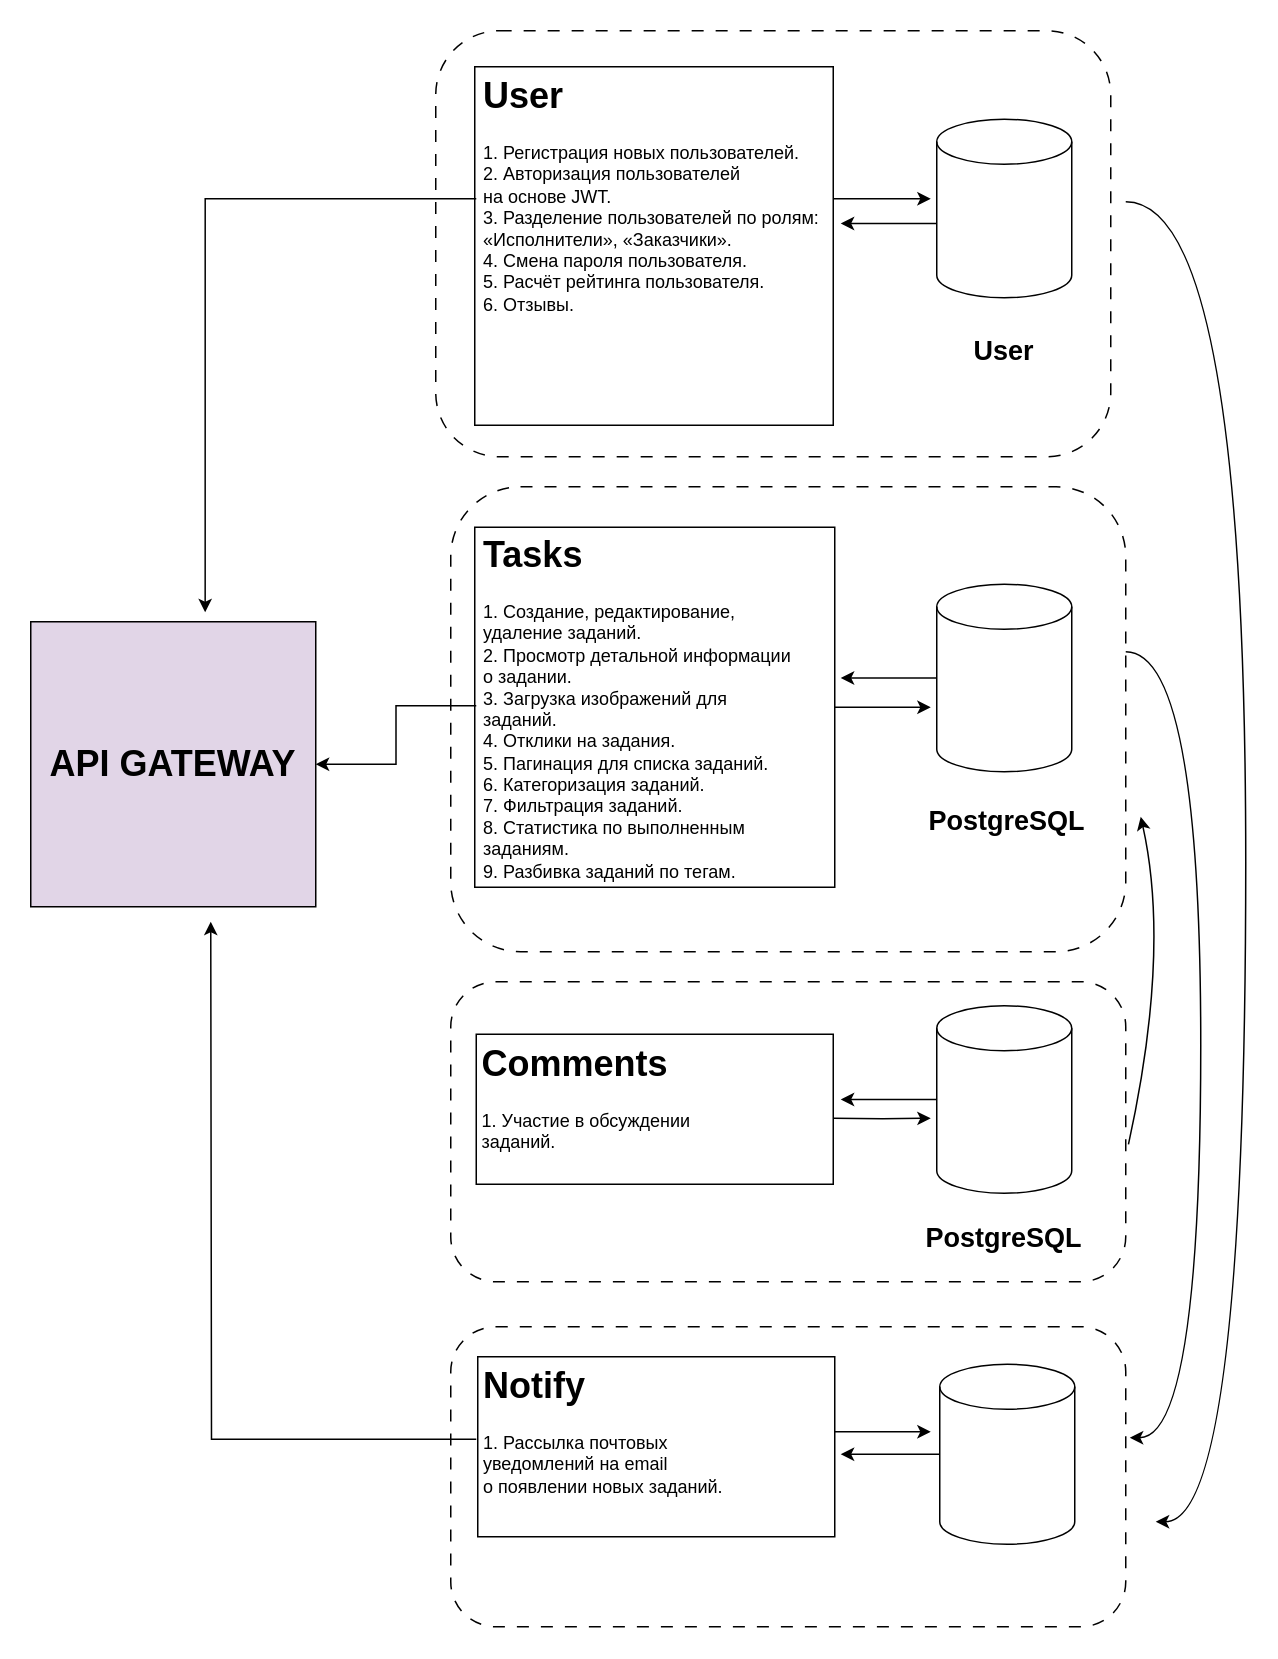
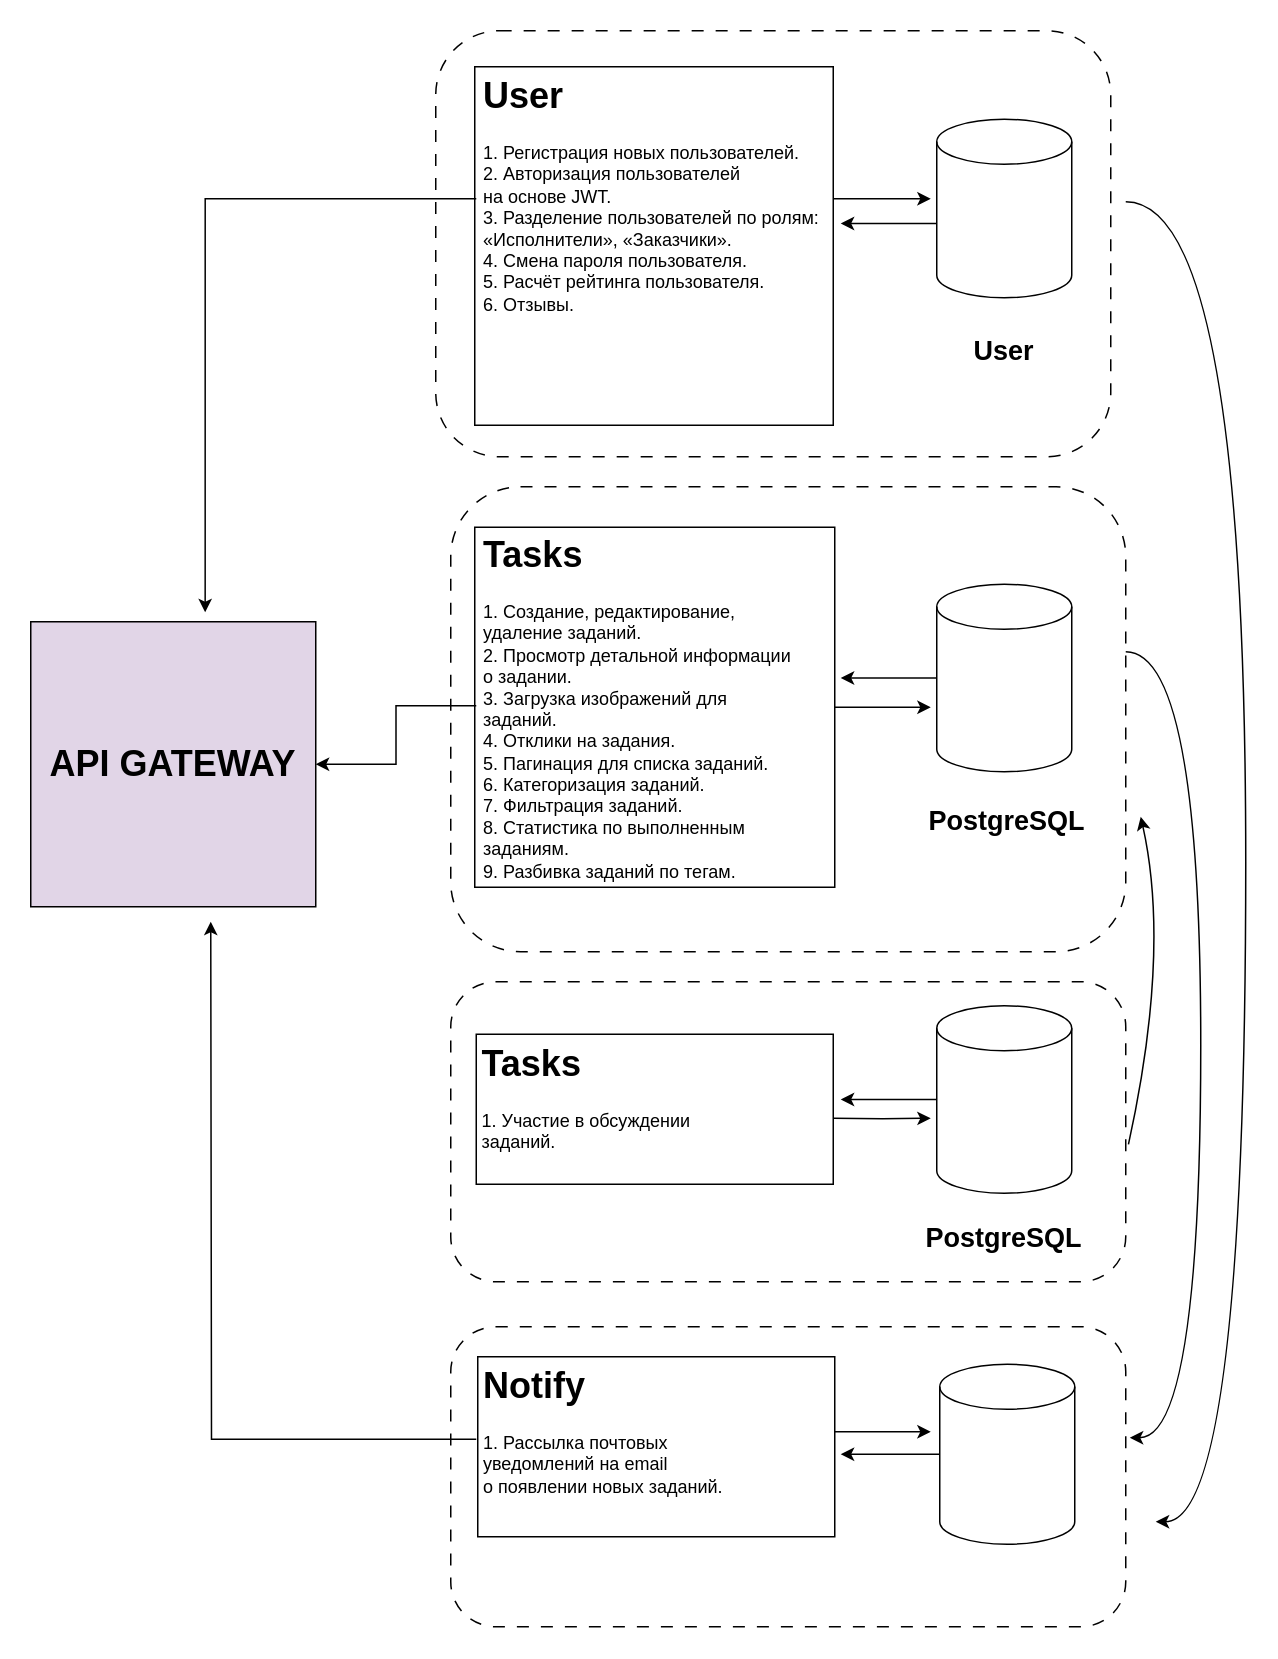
  <mxCell id="0" />
  <mxCell id="1" parent="0" />
  <mxCell id="2" value="" style="whiteSpace=wrap;html=1;aspect=fixed;" parent="1" vertex="1"><mxGeometry x="316" y="44" width="239" height="239" as="geometry" /></mxCell>
  <mxCell id="3" style="edgeStyle=orthogonalEdgeStyle;rounded=0;orthogonalLoop=1;jettySize=auto;html=1;" parent="1" source="4" edge="1"><mxGeometry relative="1" as="geometry"><mxPoint x="620" y="471" as="targetPoint" /></mxGeometry></mxCell>
  <mxCell id="4" value="" style="whiteSpace=wrap;html=1;aspect=fixed;" parent="1" vertex="1"><mxGeometry x="316" y="351" width="240" height="240" as="geometry" /></mxCell>
  <mxCell id="5" style="edgeStyle=orthogonalEdgeStyle;rounded=0;orthogonalLoop=1;jettySize=auto;html=1;" parent="1" source="6" target="17" edge="1"><mxGeometry relative="1" as="geometry" /></mxCell>
  <mxCell id="6" value="&lt;h1&gt;Tasks&lt;/h1&gt;&lt;p&gt;&lt;/p&gt;1. Создание, редактирование, удаление заданий.&lt;br&gt;2. Просмотр детальной информации о&amp;nbsp;задании.&lt;br&gt;3. Загрузка изображений для заданий.&lt;br&gt;4. Отклики на&amp;nbsp;задания.&lt;br&gt;5. Пагинация для списка заданий.&lt;br&gt;6. Категоризация заданий.&lt;br&gt;7. Фильтрация заданий.&lt;br&gt;8. Статистика по&amp;nbsp;выполненным заданиям.&lt;br&gt;9. Разбивка заданий по&amp;nbsp;тегам." style="text;html=1;strokeColor=none;fillColor=none;spacing=5;spacingTop=-20;whiteSpace=wrap;overflow=hidden;rounded=0;" parent="1" vertex="1"><mxGeometry x="317" y="350" width="220" height="240" as="geometry" /></mxCell>
  <mxCell id="7" style="edgeStyle=orthogonalEdgeStyle;rounded=0;orthogonalLoop=1;jettySize=auto;html=1;entryX=0.612;entryY=-0.033;entryDx=0;entryDy=0;entryPerimeter=0;" parent="1" source="9" target="17" edge="1"><mxGeometry relative="1" as="geometry" /></mxCell>
  <mxCell id="8" style="edgeStyle=orthogonalEdgeStyle;rounded=0;orthogonalLoop=1;jettySize=auto;html=1;" parent="1" source="9" edge="1"><mxGeometry relative="1" as="geometry"><mxPoint x="620" y="132" as="targetPoint" /></mxGeometry></mxCell>
  <mxCell id="9" value="&lt;h1&gt;User&lt;/h1&gt;&lt;p&gt;&lt;/p&gt;1. Регистрация новых пользователей.&lt;br&gt;2. Авторизация пользователей на&amp;nbsp;основе JWT.&lt;br&gt;3. Разделение пользователей по&amp;nbsp;ролям: «Исполнители», «Заказчики».&lt;br&gt;4. Смена пароля пользователя.&lt;br&gt;5. Расчёт рейтинга пользователя.&lt;br&gt;6. Отзывы." style="text;html=1;strokeColor=none;fillColor=none;spacing=5;spacingTop=-20;whiteSpace=wrap;overflow=hidden;rounded=0;" parent="1" vertex="1"><mxGeometry x="317" y="44" width="238" height="176" as="geometry" /></mxCell>
  <mxCell id="10" style="edgeStyle=orthogonalEdgeStyle;rounded=0;orthogonalLoop=1;jettySize=auto;html=1;" parent="1" edge="1"><mxGeometry relative="1" as="geometry"><mxPoint x="620" y="745" as="targetPoint" /><mxPoint x="555" y="744.947" as="sourcePoint" /></mxGeometry></mxCell>
  <mxCell id="11" value="" style="rounded=0;whiteSpace=wrap;html=1;" parent="1" vertex="1"><mxGeometry x="317" y="689" width="238" height="100" as="geometry" /></mxCell>
- <mxCell id="12" value="&lt;h1&gt;Comments&lt;/h1&gt;&lt;p&gt;1. Участие в&amp;nbsp;обсуждении заданий.&lt;br&gt;&lt;/p&gt;" style="text;html=1;strokeColor=none;fillColor=none;spacing=5;spacingTop=-20;whiteSpace=wrap;overflow=hidden;rounded=0;" parent="1" vertex="1"><mxGeometry x="316" y="689" width="190" height="90" as="geometry" /></mxCell>
+ <mxCell id="12" value="&lt;h1&gt;Tasks&lt;/h1&gt;&lt;p&gt;1. Участие в&amp;nbsp;обсуждении заданий.&lt;br&gt;&lt;/p&gt;" style="text;html=1;strokeColor=none;fillColor=none;spacing=5;spacingTop=-20;whiteSpace=wrap;overflow=hidden;rounded=0;" parent="1" vertex="1"><mxGeometry x="316" y="689" width="190" height="90" as="geometry" /></mxCell>
  <mxCell id="13" style="edgeStyle=orthogonalEdgeStyle;rounded=0;orthogonalLoop=1;jettySize=auto;html=1;" parent="1" edge="1"><mxGeometry relative="1" as="geometry"><mxPoint x="620" y="954" as="targetPoint" /><mxPoint x="556" y="954" as="sourcePoint" /></mxGeometry></mxCell>
  <mxCell id="14" value="" style="rounded=0;whiteSpace=wrap;html=1;" parent="1" vertex="1"><mxGeometry x="318" y="904" width="238" height="120" as="geometry" /></mxCell>
  <mxCell id="15" style="edgeStyle=orthogonalEdgeStyle;rounded=0;orthogonalLoop=1;jettySize=auto;html=1;" parent="1" source="16" edge="1"><mxGeometry relative="1" as="geometry"><mxPoint x="140" y="614" as="targetPoint" /></mxGeometry></mxCell>
  <mxCell id="16" value="&lt;h1&gt;Notify&lt;/h1&gt;&lt;p&gt;1. Рассылка почтовых уведомлений на&amp;nbsp;email о&amp;nbsp;появлении новых заданий.&lt;br&gt;&lt;/p&gt;" style="text;html=1;strokeColor=none;fillColor=none;spacing=5;spacingTop=-20;whiteSpace=wrap;overflow=hidden;rounded=0;" parent="1" vertex="1"><mxGeometry x="317" y="904" width="190" height="110" as="geometry" /></mxCell>
  <mxCell id="17" value="&lt;font style=&quot;font-size: 24px;&quot;&gt;&lt;b style=&quot;&quot;&gt;API GATEWAY&lt;/b&gt;&lt;/font&gt;" style="whiteSpace=wrap;html=1;aspect=fixed;fillColor=#e1d5e7;" parent="1" vertex="1"><mxGeometry x="20" y="414" width="190" height="190" as="geometry" /></mxCell>
  <mxCell id="18" style="edgeStyle=orthogonalEdgeStyle;rounded=0;orthogonalLoop=1;jettySize=auto;html=1;" parent="1" edge="1"><mxGeometry relative="1" as="geometry"><mxPoint x="560" y="148.5" as="targetPoint" /><mxPoint x="624" y="148.526" as="sourcePoint" /></mxGeometry></mxCell>
  <mxCell id="19" value="" style="shape=cylinder3;whiteSpace=wrap;html=1;boundedLbl=1;backgroundOutline=1;size=15;" parent="1" vertex="1"><mxGeometry x="624" y="79" width="90" height="119" as="geometry" /></mxCell>
  <mxCell id="20" value="&lt;font style=&quot;font-size: 18px;&quot;&gt;&lt;b&gt;User&lt;/b&gt;&lt;/font&gt;" style="text;html=1;strokeColor=none;fillColor=none;align=center;verticalAlign=middle;whiteSpace=wrap;rounded=0;" parent="1" vertex="1"><mxGeometry x="639" y="219" width="60" height="30" as="geometry" /></mxCell>
  <mxCell id="21" style="edgeStyle=orthogonalEdgeStyle;rounded=0;orthogonalLoop=1;jettySize=auto;html=1;" parent="1" source="22" edge="1"><mxGeometry relative="1" as="geometry"><mxPoint x="560" y="451.5" as="targetPoint" /></mxGeometry></mxCell>
  <mxCell id="22" value="" style="shape=cylinder3;whiteSpace=wrap;html=1;boundedLbl=1;backgroundOutline=1;size=15;" parent="1" vertex="1"><mxGeometry x="624" y="389" width="90" height="125" as="geometry" /></mxCell>
  <mxCell id="23" style="edgeStyle=orthogonalEdgeStyle;rounded=0;orthogonalLoop=1;jettySize=auto;html=1;" parent="1" source="24" edge="1"><mxGeometry relative="1" as="geometry"><mxPoint x="560" y="732.5" as="targetPoint" /></mxGeometry></mxCell>
  <mxCell id="24" value="" style="shape=cylinder3;whiteSpace=wrap;html=1;boundedLbl=1;backgroundOutline=1;size=15;" parent="1" vertex="1"><mxGeometry x="624" y="670" width="90" height="125" as="geometry" /></mxCell>
  <mxCell id="25" value="&lt;span style=&quot;font-size: 18px;&quot;&gt;&lt;b&gt;PostgreSQL&lt;/b&gt;&lt;/span&gt;" style="text;html=1;strokeColor=none;fillColor=none;align=center;verticalAlign=middle;whiteSpace=wrap;rounded=0;" parent="1" vertex="1"><mxGeometry x="641" y="532" width="60" height="30" as="geometry" /></mxCell>
  <mxCell id="26" value="&lt;span style=&quot;font-size: 18px;&quot;&gt;&lt;b&gt;PostgreSQL&lt;/b&gt;&lt;/span&gt;" style="text;html=1;strokeColor=none;fillColor=none;align=center;verticalAlign=middle;whiteSpace=wrap;rounded=0;" parent="1" vertex="1"><mxGeometry x="639" y="810" width="60" height="30" as="geometry" /></mxCell>
  <mxCell id="27" style="edgeStyle=orthogonalEdgeStyle;rounded=0;orthogonalLoop=1;jettySize=auto;html=1;" parent="1" source="28" edge="1"><mxGeometry relative="1" as="geometry"><mxPoint x="560" y="969" as="targetPoint" /></mxGeometry></mxCell>
  <mxCell id="28" value="" style="shape=cylinder3;whiteSpace=wrap;html=1;boundedLbl=1;backgroundOutline=1;size=15;" parent="1" vertex="1"><mxGeometry x="626" y="909" width="90" height="120" as="geometry" /></mxCell>
  <mxCell id="29" value="" style="rounded=1;whiteSpace=wrap;html=1;fillColor=none;dashed=1;dashPattern=8 8;" parent="1" vertex="1"><mxGeometry x="290" y="20" width="450" height="284" as="geometry" /></mxCell>
  <mxCell id="30" value="" style="rounded=1;whiteSpace=wrap;html=1;fillColor=none;dashed=1;dashPattern=8 8;" parent="1" vertex="1"><mxGeometry x="300" y="324" width="450" height="310" as="geometry" /></mxCell>
  <mxCell id="31" value="" style="rounded=1;whiteSpace=wrap;html=1;fillColor=none;dashed=1;dashPattern=8 8;" parent="1" vertex="1"><mxGeometry x="300" y="654" width="450" height="200" as="geometry" /></mxCell>
  <mxCell id="32" value="" style="rounded=1;whiteSpace=wrap;html=1;fillColor=none;dashed=1;dashPattern=8 8;" parent="1" vertex="1"><mxGeometry x="300" y="884" width="450" height="200" as="geometry" /></mxCell>
  <mxCell id="33" value="" style="edgeStyle=orthogonalEdgeStyle;rounded=0;orthogonalLoop=1;jettySize=auto;html=1;curved=1;" parent="1" edge="1"><mxGeometry relative="1" as="geometry"><Array as="points"><mxPoint x="830" y="134" /><mxPoint x="830" y="1014" /></Array><mxPoint x="750" y="134" as="sourcePoint" /><mxPoint x="770" y="1014" as="targetPoint" /></mxGeometry></mxCell>
  <mxCell id="34" style="edgeStyle=orthogonalEdgeStyle;rounded=0;orthogonalLoop=1;jettySize=auto;html=1;curved=1;entryX=1.006;entryY=0.37;entryDx=0;entryDy=0;entryPerimeter=0;" parent="1" edge="1"><mxGeometry relative="1" as="geometry"><mxPoint x="750" y="434" as="sourcePoint" /><mxPoint x="752.7" y="958" as="targetPoint" /><Array as="points"><mxPoint x="800" y="434" /><mxPoint x="800" y="958" /></Array></mxGeometry></mxCell>
  <mxCell id="35" value="" style="curved=1;endArrow=classic;html=1;rounded=0;exitX=1.004;exitY=0.542;exitDx=0;exitDy=0;exitPerimeter=0;" parent="1" source="31" edge="1"><mxGeometry width="50" height="50" relative="1" as="geometry"><mxPoint x="860" y="724" as="sourcePoint" /><mxPoint x="760" y="544" as="targetPoint" /><Array as="points"><mxPoint x="780" y="634" /></Array></mxGeometry></mxCell>
